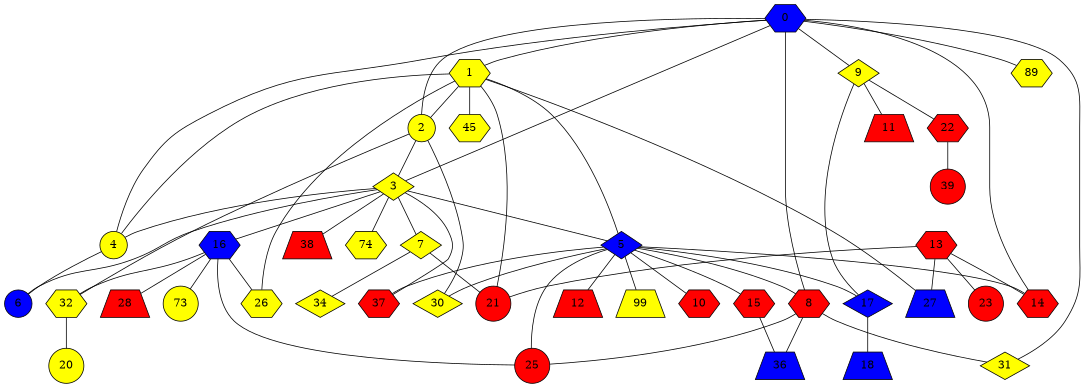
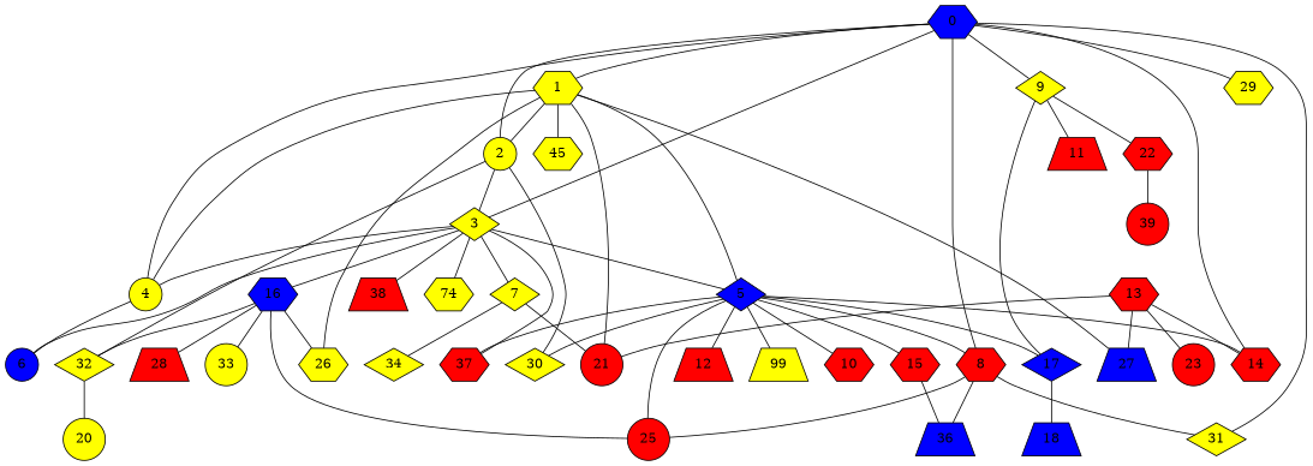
  graph {
    node [fillcolor=yellow shape=hexagon style=filled]
    0 [fillcolor=blue]
    1
    2 [shape=circle]
    3 [shape=diamond]
    4 [shape=circle]
    8 [fillcolor=red]
    9 [shape=diamond]
    14 [fillcolor=red]
-   29 [label=89]
+   29
    31 [shape=diamond]
    5 [fillcolor=blue shape=diamond]
    21 [fillcolor=red shape=circle]
    26
    27 [fillcolor=blue shape=trapezium]
    n15 [label=45]
    30 [shape=diamond]
-   32
+   32 [shape=diamond]
    6 [fillcolor=blue shape=circle]
    7 [shape=diamond]
    16 [fillcolor=blue]
    n21 [label=74]
    37 [fillcolor=red]
    38 [fillcolor=red shape=trapezium]
    25 [fillcolor=red shape=circle]
    36 [fillcolor=blue shape=trapezium]
    17 [fillcolor=blue shape=diamond]
    11 [fillcolor=red shape=trapezium]
    22 [fillcolor=red]
    10 [fillcolor=red]
    12 [fillcolor=red shape=trapezium]
    15 [fillcolor=red]
    n32 [label=99 shape=trapezium]
    20 [shape=circle]
    34 [shape=diamond]
    28 [fillcolor=red shape=trapezium]
-   33 [shape=circle label=73]
+   33 [shape=circle]
    18 [fillcolor=blue shape=trapezium]
    39 [fillcolor=red shape=circle]
    13 [fillcolor=red]
    23 [fillcolor=red shape=circle]
    0 -- 1
    0 -- 2
    0 -- 3
    0 -- 4
    0 -- 8
    0 -- 9
    0 -- 14
    0 -- 29
    0 -- 31
    1 -- 2
    1 -- 4
    1 -- 5
    1 -- 21
    1 -- 26
    1 -- 27
    1 -- n15
    2 -- 3
    2 -- 30
    2 -- 32
    3 -- 4
    3 -- 5
    3 -- 6
    3 -- 7
    3 -- 16
    3 -- n21
    3 -- 37
    3 -- 38
    4 -- 6
    8 -- 31
    8 -- 25
    8 -- 36
    9 -- 17
    9 -- 11
    9 -- 22
    5 -- 8
    5 -- 14
    5 -- 30
    5 -- 37
    5 -- 25
    5 -- 17
    5 -- 10
    5 -- 12
    5 -- 15
    5 -- n32
    32 -- 20
    7 -- 21
    7 -- 34
    16 -- 26
    16 -- 32
    16 -- 25
    16 -- 28
    16 -- 33
    17 -- 18
    22 -- 39
    15 -- 36
    13 -- 14
    13 -- 21
    13 -- 27
    13 -- 23
  }
